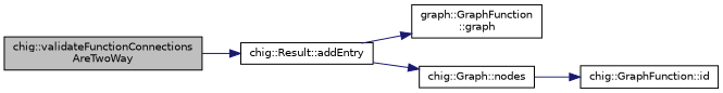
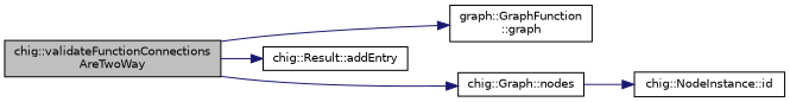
  digraph {
    rankdir=LR
    node [color=black fillcolor=white fontname=Helvetica fontsize=10 shape=record style=filled]
    edge [color=midnightblue fontname=Helvetica fontsize=10 labelfontname=Helvetica labelfontsize=10 style=solid]
    n1 [fillcolor=grey75 fontcolor=black height=0.2 label="chig::validateFunctionConnections\lAreTwoWay" width=0.4]
    n2 [height=0.2 label="chig::Result::addEntry" width=0.4]
    n3 [height=0.2 label="graph::GraphFunction\l::graph" width=0.4]
    n4 [height=0.2 label="chig::Graph::nodes" width=0.4]
-   n5 [height=0.2 label="chig::GraphFunction::id" width=0.4]
+   n5 [height=0.2 label="chig::NodeInstance::id" width=0.4]
    n1 -> n2
-   n2 -> n3
-   n2 -> n4
+   n1 -> n3
+   n1 -> n4
    n4 -> n5
  }
